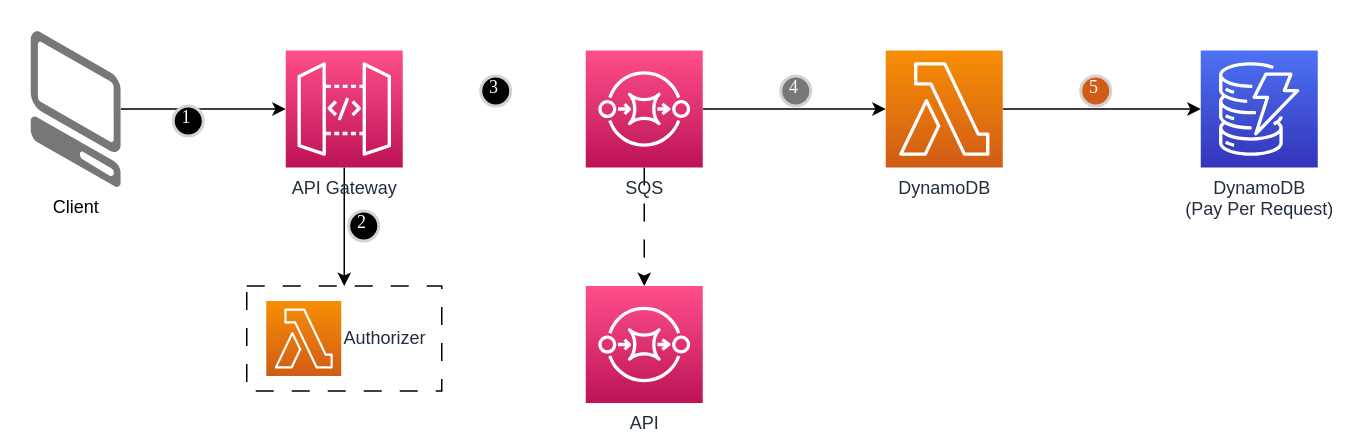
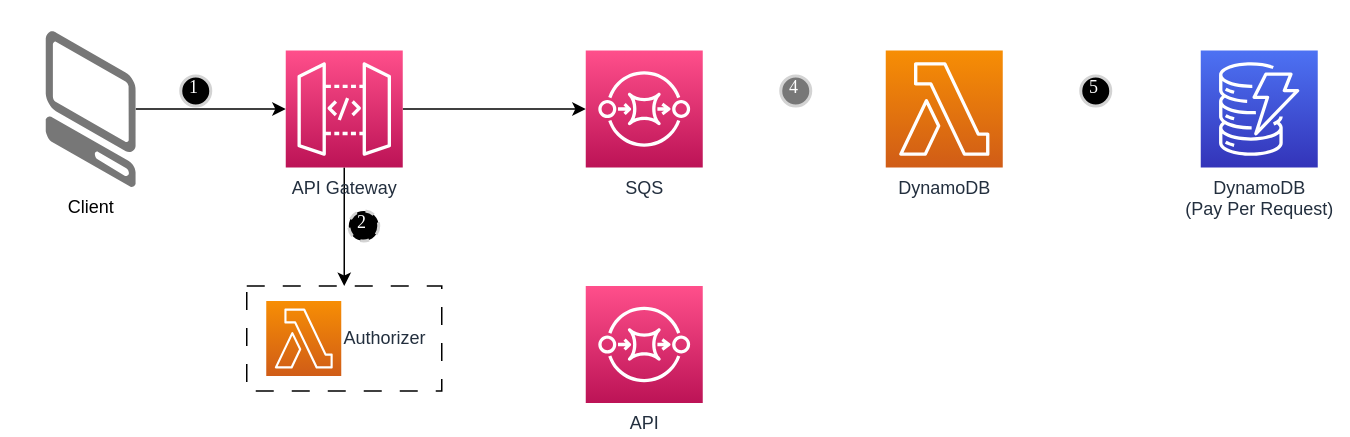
  <mxCell id="0" />
  <mxCell id="1" parent="0" />
  <mxCell id="2" style="edgeStyle=orthogonalEdgeStyle;rounded=0;orthogonalLoop=1;jettySize=auto;html=1;" parent="1" source="3" target="6" edge="1"><mxGeometry relative="1" as="geometry" /></mxCell>
- <mxCell id="3" value="Client" style="verticalLabelPosition=bottom;html=1;verticalAlign=top;strokeWidth=1;align=center;outlineConnect=0;dashed=0;outlineConnect=0;shape=mxgraph.aws3d.client;aspect=fixed;strokeColor=none;fillColor=#777777;" parent="1" vertex="1"><mxGeometry x="20" y="20" width="60" height="104" as="geometry" /></mxCell>
+ <mxCell id="3" value="Client" style="verticalLabelPosition=bottom;html=1;verticalAlign=top;strokeWidth=1;align=center;outlineConnect=0;dashed=0;outlineConnect=0;shape=mxgraph.aws3d.client;aspect=fixed;strokeColor=none;fillColor=#777777;" parent="1" vertex="1"><mxGeometry x="30" y="20" width="60" height="104" as="geometry" /></mxCell>
+ <mxCell id="4" style="edgeStyle=orthogonalEdgeStyle;rounded=0;orthogonalLoop=1;jettySize=auto;html=1;" parent="1" source="6" target="9" edge="1"><mxGeometry relative="1" as="geometry" /></mxCell>
  <mxCell id="5" style="edgeStyle=orthogonalEdgeStyle;rounded=0;orthogonalLoop=1;jettySize=auto;html=1;entryX=0.5;entryY=0;entryDx=0;entryDy=0;" parent="1" source="6" target="14" edge="1"><mxGeometry relative="1" as="geometry" /></mxCell>
  <mxCell id="6" value="API Gateway" style="sketch=0;points=[[0,0,0],[0.25,0,0],[0.5,0,0],[0.75,0,0],[1,0,0],[0,1,0],[0.25,1,0],[0.5,1,0],[0.75,1,0],[1,1,0],[0,0.25,0],[0,0.5,0],[0,0.75,0],[1,0.25,0],[1,0.5,0],[1,0.75,0]];outlineConnect=0;fontColor=#232F3E;gradientColor=#FF4F8B;gradientDirection=north;fillColor=#BC1356;strokeColor=#ffffff;dashed=0;verticalLabelPosition=bottom;verticalAlign=top;align=center;html=1;fontSize=12;fontStyle=0;aspect=fixed;shape=mxgraph.aws4.resourceIcon;resIcon=mxgraph.aws4.api_gateway;" parent="1" vertex="1"><mxGeometry x="190" y="33" width="78" height="78" as="geometry" /></mxCell>
- <mxCell id="7" style="edgeStyle=orthogonalEdgeStyle;rounded=0;orthogonalLoop=1;jettySize=auto;html=1;entryX=0;entryY=0.5;entryDx=0;entryDy=0;entryPerimeter=0;" parent="1" source="9" target="11" edge="1"><mxGeometry relative="1" as="geometry" /></mxCell>
- <mxCell id="8" style="edgeStyle=orthogonalEdgeStyle;rounded=0;orthogonalLoop=1;jettySize=auto;html=1;entryX=0.5;entryY=0;entryDx=0;entryDy=0;entryPerimeter=0;dashed=1;dashPattern=12 12;" parent="1" source="9" target="13" edge="1"><mxGeometry relative="1" as="geometry" /></mxCell>
  <mxCell id="9" value="SQS" style="sketch=0;points=[[0,0,0],[0.25,0,0],[0.5,0,0],[0.75,0,0],[1,0,0],[0,1,0],[0.25,1,0],[0.5,1,0],[0.75,1,0],[1,1,0],[0,0.25,0],[0,0.5,0],[0,0.75,0],[1,0.25,0],[1,0.5,0],[1,0.75,0]];outlineConnect=0;fontColor=#232F3E;gradientColor=#FF4F8B;gradientDirection=north;fillColor=#BC1356;strokeColor=#ffffff;dashed=0;verticalLabelPosition=bottom;verticalAlign=top;align=center;html=1;fontSize=12;fontStyle=0;aspect=fixed;shape=mxgraph.aws4.resourceIcon;resIcon=mxgraph.aws4.sqs;" parent="1" vertex="1"><mxGeometry x="390" y="33" width="78" height="78" as="geometry" /></mxCell>
- <mxCell id="10" style="edgeStyle=orthogonalEdgeStyle;rounded=0;orthogonalLoop=1;jettySize=auto;html=1;entryX=0;entryY=0.5;entryDx=0;entryDy=0;entryPerimeter=0;" parent="1" source="11" target="12" edge="1"><mxGeometry relative="1" as="geometry" /></mxCell>
  <mxCell id="11" value="DynamoDB" style="sketch=0;points=[[0,0,0],[0.25,0,0],[0.5,0,0],[0.75,0,0],[1,0,0],[0,1,0],[0.25,1,0],[0.5,1,0],[0.75,1,0],[1,1,0],[0,0.25,0],[0,0.5,0],[0,0.75,0],[1,0.25,0],[1,0.5,0],[1,0.75,0]];outlineConnect=0;fontColor=#232F3E;gradientColor=#F78E04;gradientDirection=north;fillColor=#D05C17;strokeColor=#ffffff;dashed=0;verticalLabelPosition=bottom;verticalAlign=top;align=center;html=1;fontSize=12;fontStyle=0;aspect=fixed;shape=mxgraph.aws4.resourceIcon;resIcon=mxgraph.aws4.lambda;" parent="1" vertex="1"><mxGeometry x="590" y="33" width="78" height="78" as="geometry" /></mxCell>
  <mxCell id="12" value="DynamoDB&lt;br&gt;(Pay Per Request)" style="sketch=0;points=[[0,0,0],[0.25,0,0],[0.5,0,0],[0.75,0,0],[1,0,0],[0,1,0],[0.25,1,0],[0.5,1,0],[0.75,1,0],[1,1,0],[0,0.25,0],[0,0.5,0],[0,0.75,0],[1,0.25,0],[1,0.5,0],[1,0.75,0]];outlineConnect=0;fontColor=#232F3E;gradientColor=#4D72F3;gradientDirection=north;fillColor=#3334B9;strokeColor=#ffffff;dashed=0;verticalLabelPosition=bottom;verticalAlign=top;align=center;html=1;fontSize=12;fontStyle=0;aspect=fixed;shape=mxgraph.aws4.resourceIcon;resIcon=mxgraph.aws4.dynamodb;" parent="1" vertex="1"><mxGeometry x="800" y="33" width="78" height="78" as="geometry" /></mxCell>
  <mxCell id="13" value="API" style="sketch=0;points=[[0,0,0],[0.25,0,0],[0.5,0,0],[0.75,0,0],[1,0,0],[0,1,0],[0.25,1,0],[0.5,1,0],[0.75,1,0],[1,1,0],[0,0.25,0],[0,0.5,0],[0,0.75,0],[1,0.25,0],[1,0.5,0],[1,0.75,0]];outlineConnect=0;fontColor=#232F3E;gradientColor=#FF4F8B;gradientDirection=north;fillColor=#BC1356;strokeColor=#ffffff;dashed=0;verticalLabelPosition=bottom;verticalAlign=top;align=center;html=1;fontSize=12;fontStyle=0;aspect=fixed;shape=mxgraph.aws4.resourceIcon;resIcon=mxgraph.aws4.sqs;labelPosition=center;" parent="1" vertex="1"><mxGeometry x="390" y="190" width="78" height="78" as="geometry" /></mxCell>
  <mxCell id="14" value="" style="rounded=0;whiteSpace=wrap;html=1;dashed=1;dashPattern=12 12;" parent="1" vertex="1"><mxGeometry x="164" y="190" width="130" height="70" as="geometry" /></mxCell>
  <mxCell id="15" value="Authorizer" style="sketch=0;points=[[0,0,0],[0.25,0,0],[0.5,0,0],[0.75,0,0],[1,0,0],[0,1,0],[0.25,1,0],[0.5,1,0],[0.75,1,0],[1,1,0],[0,0.25,0],[0,0.5,0],[0,0.75,0],[1,0.25,0],[1,0.5,0],[1,0.75,0]];outlineConnect=0;fontColor=#232F3E;gradientColor=#F78E04;gradientDirection=north;fillColor=#D05C17;strokeColor=#ffffff;dashed=0;verticalLabelPosition=middle;verticalAlign=middle;align=left;html=1;fontSize=12;fontStyle=0;aspect=fixed;shape=mxgraph.aws4.resourceIcon;resIcon=mxgraph.aws4.lambda;labelPosition=right;" parent="1" vertex="1"><mxGeometry x="177" y="200" width="50" height="50" as="geometry" /></mxCell>
- <mxCell id="16" value="1" style="ellipse;whiteSpace=wrap;html=1;aspect=fixed;strokeWidth=2;fontFamily=Tahoma;spacingBottom=4;spacingRight=2;strokeColor=#d3d3d3;fontColor=#FFFFFF;labelBackgroundColor=none;fillColor=#000000;" parent="1" vertex="1"><mxGeometry x="115" y="70" width="20" height="20" as="geometry" /></mxCell>
- <mxCell id="17" value="2" style="ellipse;whiteSpace=wrap;html=1;aspect=fixed;strokeWidth=2;fontFamily=Tahoma;spacingBottom=4;spacingRight=2;strokeColor=#d3d3d3;fontColor=#FFFFFF;labelBackgroundColor=none;fillColor=#000000;" parent="1" vertex="1"><mxGeometry x="232" y="140" width="20" height="20" as="geometry" /></mxCell>
- <mxCell id="18" value="3" style="ellipse;whiteSpace=wrap;html=1;aspect=fixed;strokeWidth=2;fontFamily=Tahoma;spacingBottom=4;spacingRight=2;strokeColor=#d3d3d3;fontColor=#FFFFFF;labelBackgroundColor=none;fillColor=#000000;" parent="1" vertex="1"><mxGeometry x="320" y="50" width="20" height="20" as="geometry" /></mxCell>
+ <mxCell id="16" value="1" style="ellipse;whiteSpace=wrap;html=1;aspect=fixed;strokeWidth=2;fontFamily=Tahoma;spacingBottom=4;spacingRight=2;strokeColor=#d3d3d3;fontColor=#FFFFFF;labelBackgroundColor=none;fillColor=#000000;" parent="1" vertex="1"><mxGeometry x="120" y="50" width="20" height="20" as="geometry" /></mxCell>
+ <mxCell id="17" value="2" style="ellipse;whiteSpace=wrap;html=1;aspect=fixed;strokeWidth=2;fontFamily=Tahoma;spacingBottom=4;spacingRight=2;strokeColor=#d3d3d3;fontColor=#FFFFFF;labelBackgroundColor=none;fillColor=#000000;dashed=1;" parent="1" vertex="1"><mxGeometry x="232" y="140" width="20" height="20" as="geometry" /></mxCell>
  <mxCell id="19" value="4" style="ellipse;whiteSpace=wrap;html=1;aspect=fixed;strokeWidth=2;fontFamily=Tahoma;spacingBottom=4;spacingRight=2;strokeColor=#d3d3d3;fontColor=#FFFFFF;labelBackgroundColor=none;fillColor=#777777;" parent="1" vertex="1"><mxGeometry x="520" y="50" width="20" height="20" as="geometry" /></mxCell>
- <mxCell id="20" value="5" style="ellipse;whiteSpace=wrap;html=1;aspect=fixed;strokeWidth=2;fontFamily=Tahoma;spacingBottom=4;spacingRight=2;strokeColor=#d3d3d3;fontColor=#FFFFFF;labelBackgroundColor=none;fillColor=#d05c17;" parent="1" vertex="1"><mxGeometry x="720" y="50" width="20" height="20" as="geometry" /></mxCell>
+ <mxCell id="20" value="5" style="ellipse;whiteSpace=wrap;html=1;aspect=fixed;strokeWidth=2;fontFamily=Tahoma;spacingBottom=4;spacingRight=2;strokeColor=#d3d3d3;fontColor=#FFFFFF;labelBackgroundColor=none;fillColor=#000000;" parent="1" vertex="1"><mxGeometry x="720" y="50" width="20" height="20" as="geometry" /></mxCell>
